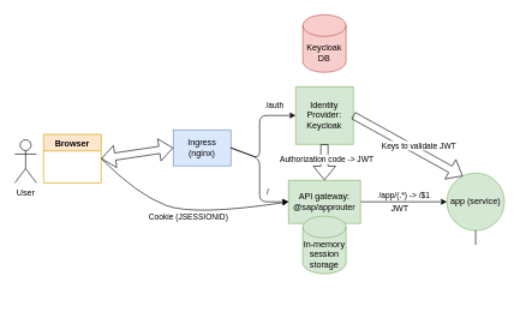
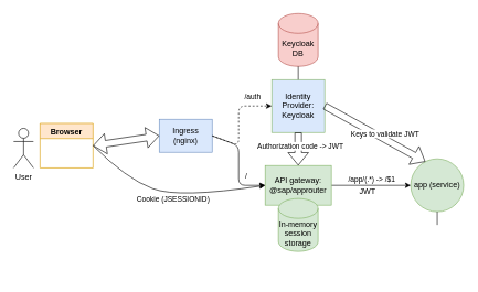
  <mxCell id="0" />
  <mxCell id="1" parent="0" />
  <mxCell id="2" value="" style="group;aspect=fixed;" vertex="1" connectable="0" parent="1"><mxGeometry width="680" height="400" as="geometry" x="20" y="20" /></mxCell>
- <mxCell id="3" value="Identity Provider: Keycloak" style="whiteSpace=wrap;html=1;aspect=fixed;fillColor=#d5e8d4;strokeColor=#82b366;" vertex="1" parent="2"><mxGeometry x="390" y="100" width="80" height="80" as="geometry" /></mxCell>
+ <mxCell id="3" value="Identity Provider: Keycloak" style="whiteSpace=wrap;html=1;aspect=fixed;fillColor=#dae8fc;strokeColor=#82b366;" vertex="1" parent="2"><mxGeometry x="390" y="100" width="80" height="80" as="geometry" /></mxCell>
  <mxCell id="4" value="Keycloak DB" style="shape=cylinder3;whiteSpace=wrap;html=1;boundedLbl=1;backgroundOutline=1;size=15;fillColor=#f8cecc;strokeColor=#b85450;" vertex="1" parent="2"><mxGeometry x="400" width="60" height="80" as="geometry" /></mxCell>
  <mxCell id="5" value="Ingress (nginx)" style="whiteSpace=wrap;html=1;aspect=fixed;fillColor=#dae8fc;strokeColor=#6c8ebf;" vertex="1" parent="2"><mxGeometry x="220" y="160" width="80" height="50" as="geometry" /></mxCell>
  <mxCell id="6" value="app (service)" style="ellipse;whiteSpace=wrap;html=1;aspect=fixed;fillColor=#d5e8d4;strokeColor=#82b366;" vertex="1" parent="2"><mxGeometry x="600" y="220" width="80" height="80" as="geometry" /></mxCell>
  <mxCell id="7" value="" style="endArrow=none;html=1;" edge="1" parent="2" target="6"><mxGeometry width="50" height="50" relative="1" as="geometry"><mxPoint x="640" y="320" as="sourcePoint" /><mxPoint x="740" y="270" as="targetPoint" /></mxGeometry></mxCell>
+ <mxCell id="8" value="" style="endArrow=none;html=1;entryX=0.5;entryY=1;entryDx=0;entryDy=0;entryPerimeter=0;exitX=0.5;exitY=0;exitDx=0;exitDy=0;" edge="1" parent="2" source="3" target="4"><mxGeometry width="50" height="50" relative="1" as="geometry"><mxPoint x="640" y="320" as="sourcePoint" /><mxPoint x="690" y="270" as="targetPoint" /></mxGeometry></mxCell>
  <mxCell id="9" value="" style="endArrow=classic;html=1;exitX=1;exitY=0.5;exitDx=0;exitDy=0;entryX=0;entryY=0.5;entryDx=0;entryDy=0;" edge="1" parent="2" source="5"><mxGeometry width="50" height="50" relative="1" as="geometry"><mxPoint x="300" y="290" as="sourcePoint" /><mxPoint x="380" y="260" as="targetPoint" /><Array as="points"><mxPoint x="340" y="200" /><mxPoint x="340" y="260" /></Array></mxGeometry></mxCell>
  <mxCell id="10" value="/" style="edgeLabel;html=1;align=center;verticalAlign=middle;resizable=0;points=[];" vertex="1" connectable="0" parent="9"><mxGeometry x="-0.319" y="1" relative="1" as="geometry"><mxPoint x="9" y="39" as="offset" /></mxGeometry></mxCell>
- <mxCell id="11" value="" style="endArrow=classic;html=1;exitX=1;exitY=0.5;exitDx=0;exitDy=0;entryX=0;entryY=0.5;entryDx=0;entryDy=0;" edge="1" parent="2" source="5" target="3"><mxGeometry width="50" height="50" relative="1" as="geometry"><mxPoint x="290" y="150" as="sourcePoint" /><mxPoint x="340" y="100" as="targetPoint" /><Array as="points"><mxPoint x="340" y="200" /><mxPoint x="340" y="140" /></Array></mxGeometry></mxCell>
+ <mxCell id="11" value="" style="endArrow=classic;html=1;exitX=1;exitY=0.5;exitDx=0;exitDy=0;entryX=0;entryY=0.5;entryDx=0;entryDy=0;dashed=1;" edge="1" parent="2" source="5" target="3"><mxGeometry width="50" height="50" relative="1" as="geometry"><mxPoint x="290" y="150" as="sourcePoint" /><mxPoint x="340" y="100" as="targetPoint" /><Array as="points"><mxPoint x="340" y="200" /><mxPoint x="340" y="140" /></Array></mxGeometry></mxCell>
  <mxCell id="12" value="/auth" style="edgeLabel;html=1;align=center;verticalAlign=middle;resizable=0;points=[];" vertex="1" connectable="0" parent="11"><mxGeometry x="-0.291" y="-3" relative="1" as="geometry"><mxPoint x="17" y="-63" as="offset" /></mxGeometry></mxCell>
  <mxCell id="13" value="" style="endArrow=classic;html=1;exitX=1;exitY=0.5;exitDx=0;exitDy=0;entryX=0;entryY=0.5;entryDx=0;entryDy=0;" edge="1" parent="2" source="16" target="6"><mxGeometry width="50" height="50" relative="1" as="geometry"><mxPoint x="480" y="260" as="sourcePoint" /><mxPoint x="520" y="240" as="targetPoint" /></mxGeometry></mxCell>
  <mxCell id="14" value="/app/(.*) -&amp;gt; /$1" style="edgeLabel;html=1;align=center;verticalAlign=middle;resizable=0;points=[];" vertex="1" connectable="0" parent="13"><mxGeometry x="0.377" y="1" relative="1" as="geometry"><mxPoint x="-23" y="-9" as="offset" /></mxGeometry></mxCell>
  <mxCell id="15" value="User" style="shape=umlActor;verticalLabelPosition=bottom;verticalAlign=top;html=1;outlineConnect=0;" vertex="1" parent="2"><mxGeometry y="173.75" width="30" height="60" as="geometry" /></mxCell>
  <mxCell id="16" value="&lt;span&gt;API gateway:&lt;/span&gt;&lt;br&gt;&lt;span&gt;@sap/approuter&lt;/span&gt;" style="rounded=0;whiteSpace=wrap;html=1;fillColor=#d5e8d4;strokeColor=#82b366;" vertex="1" parent="2"><mxGeometry x="380" y="230" width="100" height="60" as="geometry" /></mxCell>
  <mxCell id="17" value="Browser" style="swimlane;fillColor=#ffe6cc;strokeColor=#d79b00;" vertex="1" parent="2"><mxGeometry x="40" y="166.25" width="80" height="67.5" as="geometry" /></mxCell>
  <mxCell id="18" value="" style="shape=flexArrow;endArrow=classic;startArrow=classic;html=1;entryX=0;entryY=0.5;entryDx=0;entryDy=0;exitX=1;exitY=0.5;exitDx=0;exitDy=0;" edge="1" parent="2" source="17" target="5"><mxGeometry width="50" height="50" relative="1" as="geometry"><mxPoint x="90" y="360" as="sourcePoint" /><mxPoint x="140" y="310" as="targetPoint" /></mxGeometry></mxCell>
  <mxCell id="19" value="" style="curved=1;endArrow=classic;html=1;entryX=0;entryY=0.5;entryDx=0;entryDy=0;" edge="1" parent="2" target="16"><mxGeometry width="50" height="50" relative="1" as="geometry"><mxPoint x="120" y="200" as="sourcePoint" /><mxPoint x="240" y="340" as="targetPoint" /><Array as="points"><mxPoint x="170" y="250" /><mxPoint x="250" y="280" /></Array></mxGeometry></mxCell>
  <mxCell id="20" value="Cookie (JSESSIONID)" style="edgeLabel;html=1;align=center;verticalAlign=middle;resizable=0;points=[];" vertex="1" connectable="0" parent="19"><mxGeometry x="-0.114" y="-3" relative="1" as="geometry"><mxPoint x="18.35" y="7.43" as="offset" /></mxGeometry></mxCell>
  <mxCell id="21" value="JWT" style="text;html=1;strokeColor=none;fillColor=none;align=center;verticalAlign=middle;whiteSpace=wrap;rounded=0;" vertex="1" parent="2"><mxGeometry x="515" y="260" width="40" height="20" as="geometry" /></mxCell>
  <mxCell id="22" value="" style="shape=flexArrow;endArrow=classic;html=1;exitX=0.5;exitY=1;exitDx=0;exitDy=0;entryX=0.5;entryY=0;entryDx=0;entryDy=0;" edge="1" parent="2" source="3" target="16"><mxGeometry width="50" height="50" relative="1" as="geometry"><mxPoint x="530" y="200" as="sourcePoint" /><mxPoint x="580" y="150" as="targetPoint" /></mxGeometry></mxCell>
  <mxCell id="23" value="Authorization code -&amp;gt; JWT" style="edgeLabel;html=1;align=center;verticalAlign=middle;resizable=0;points=[];" vertex="1" connectable="0" parent="22"><mxGeometry x="-0.504" y="2" relative="1" as="geometry"><mxPoint y="8" as="offset" /></mxGeometry></mxCell>
  <mxCell id="24" value="" style="shape=flexArrow;endArrow=classic;html=1;exitX=1;exitY=0.5;exitDx=0;exitDy=0;entryX=0.25;entryY=0;entryDx=0;entryDy=0;" edge="1" parent="2" source="3" target="6"><mxGeometry width="50" height="50" relative="1" as="geometry"><mxPoint x="550" y="170" as="sourcePoint" /><mxPoint x="600" y="120" as="targetPoint" /></mxGeometry></mxCell>
  <mxCell id="25" value="Keys to validate JWT" style="edgeLabel;html=1;align=center;verticalAlign=middle;resizable=0;points=[];" vertex="1" connectable="0" parent="24"><mxGeometry x="-0.181" y="4" relative="1" as="geometry"><mxPoint x="26.35" y="10.59" as="offset" /></mxGeometry></mxCell>
  <mxCell id="26" value="In-memory session storage" style="shape=cylinder3;whiteSpace=wrap;html=1;boundedLbl=1;backgroundOutline=1;size=15;fillColor=#d5e8d4;strokeColor=#82b366;" vertex="1" parent="2"><mxGeometry x="400" y="280" width="60" height="80" as="geometry" /></mxCell>
